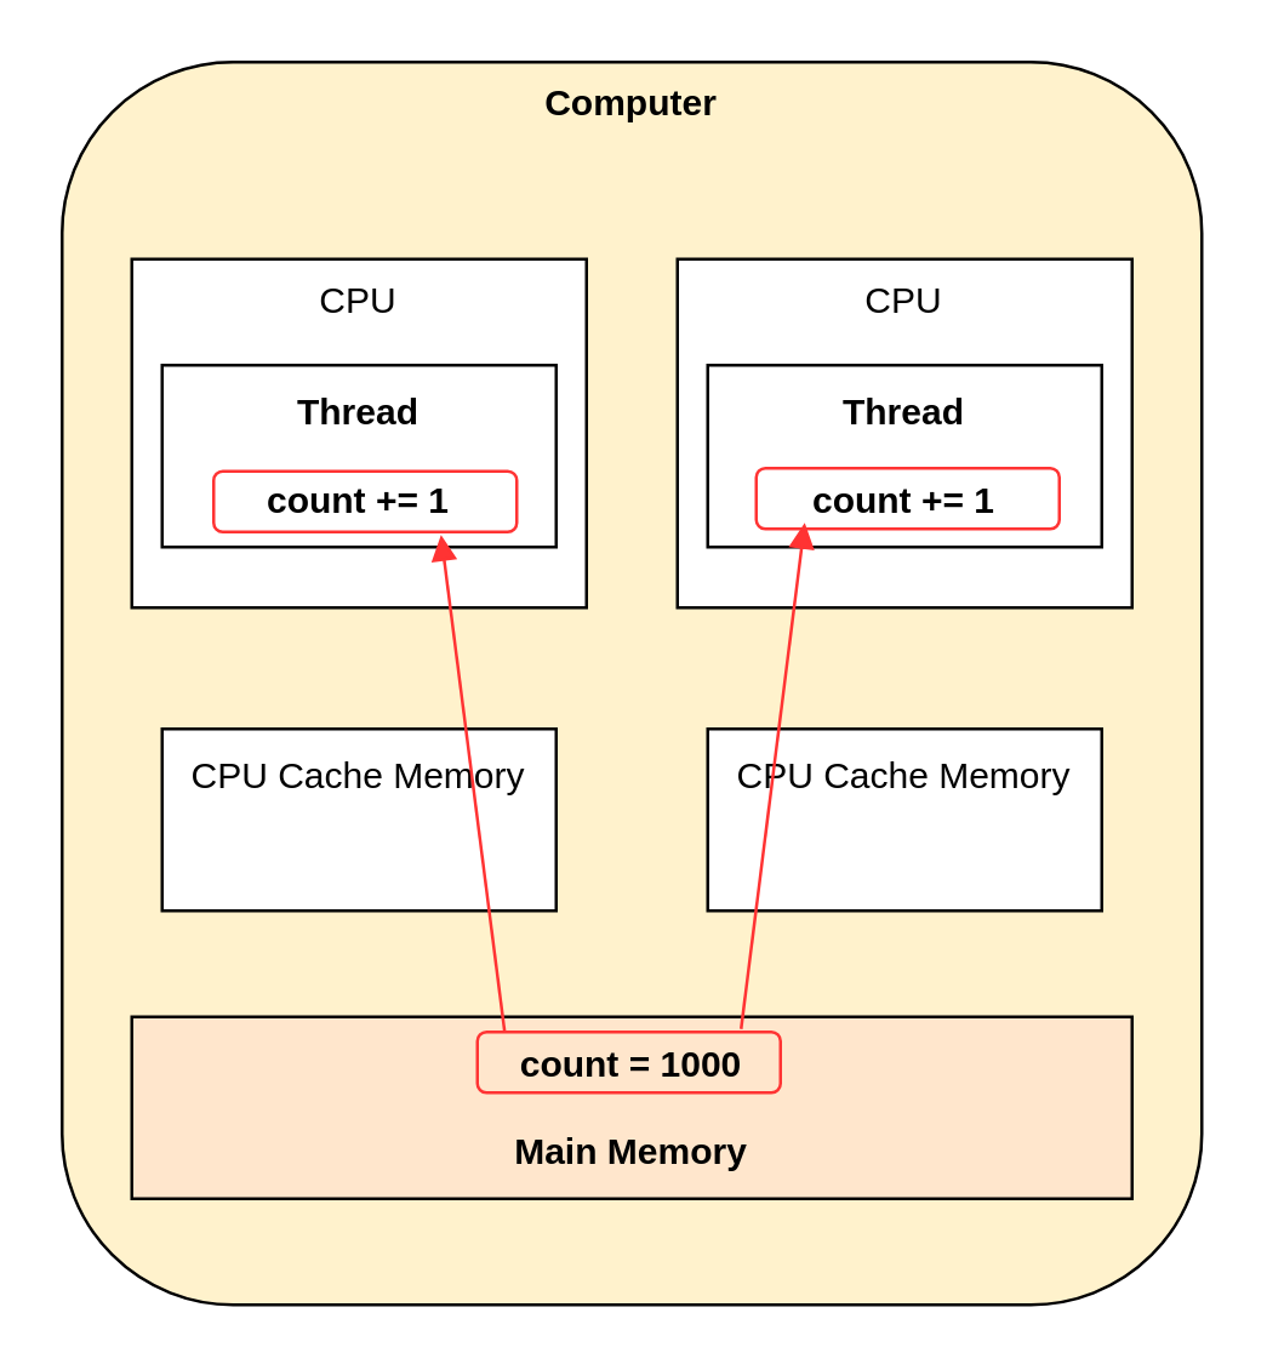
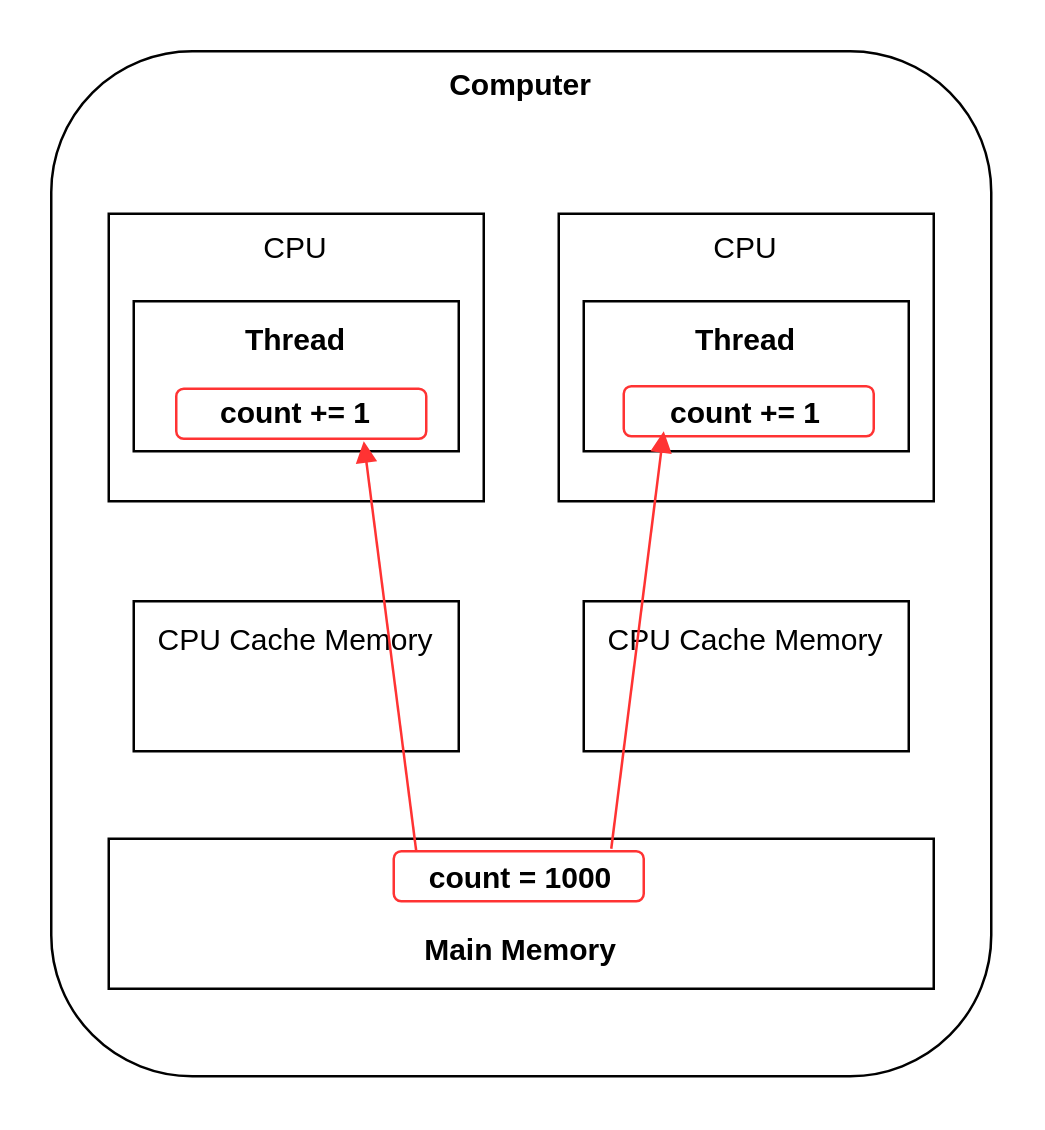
  <mxCell id="0" />
  <mxCell id="1" parent="0" />
- <mxCell id="2" value="Computer" style="rounded=1;whiteSpace=wrap;html=1;fontStyle=1;verticalAlign=top;fillColor=#fff2cc;" vertex="1" parent="1"><mxGeometry x="20" y="20" width="376" height="410" as="geometry" /></mxCell>
+ <mxCell id="2" value="Computer" style="rounded=1;whiteSpace=wrap;html=1;fontStyle=1;verticalAlign=top;" vertex="1" parent="1"><mxGeometry x="20" y="20" width="376" height="410" as="geometry" /></mxCell>
  <mxCell id="3" value="CPU" style="rounded=0;whiteSpace=wrap;html=1;verticalAlign=top;" vertex="1" parent="1"><mxGeometry x="43" y="85" width="150" height="115" as="geometry" /></mxCell>
- <mxCell id="4" value="&lt;div&gt;&lt;span&gt;count = 1000&lt;/span&gt;&lt;/div&gt;&lt;div&gt;&lt;br&gt;&lt;/div&gt;Main Memory" style="rounded=0;whiteSpace=wrap;html=1;fontStyle=1;fillColor=#ffe6cc;" vertex="1" parent="1"><mxGeometry x="43" y="335" width="330" height="60" as="geometry" /></mxCell>
+ <mxCell id="4" value="&lt;div&gt;&lt;span&gt;count = 1000&lt;/span&gt;&lt;/div&gt;&lt;div&gt;&lt;br&gt;&lt;/div&gt;Main Memory" style="rounded=0;whiteSpace=wrap;html=1;fontStyle=1" vertex="1" parent="1"><mxGeometry x="43" y="335" width="330" height="60" as="geometry" /></mxCell>
  <mxCell id="5" value="CPU Cache Memory&lt;div&gt;&lt;br&gt;&lt;/div&gt;&lt;div&gt;&lt;br&gt;&lt;/div&gt;" style="rounded=0;whiteSpace=wrap;html=1;fontStyle=0" vertex="1" parent="1"><mxGeometry x="53" y="240" width="130" height="60" as="geometry" /></mxCell>
  <mxCell id="6" value="Thread&lt;div&gt;&lt;br&gt;&lt;/div&gt;&lt;div&gt;&lt;span&gt;count += 1&lt;/span&gt;&lt;/div&gt;" style="rounded=0;whiteSpace=wrap;html=1;fontStyle=1" vertex="1" parent="1"><mxGeometry x="53" y="120" width="130" height="60" as="geometry" /></mxCell>
  <mxCell id="7" value="CPU" style="rounded=0;whiteSpace=wrap;html=1;verticalAlign=top;" vertex="1" parent="1"><mxGeometry x="223" y="85" width="150" height="115" as="geometry" /></mxCell>
  <mxCell id="8" value="CPU Cache Memory&lt;div&gt;&lt;br&gt;&lt;/div&gt;&lt;div&gt;&lt;br&gt;&lt;/div&gt;" style="rounded=0;whiteSpace=wrap;html=1;" vertex="1" parent="1"><mxGeometry x="233" y="240" width="130" height="60" as="geometry" /></mxCell>
  <mxCell id="9" value="Thread&lt;div&gt;&lt;br&gt;&lt;/div&gt;&lt;div&gt;count += 1&lt;/div&gt;" style="rounded=0;whiteSpace=wrap;html=1;fontStyle=1" vertex="1" parent="1"><mxGeometry x="233" y="120" width="130" height="60" as="geometry" /></mxCell>
  <mxCell id="10" value="" style="rounded=1;whiteSpace=wrap;html=1;strokeColor=#FF3333;fillColor=none;" vertex="1" parent="1"><mxGeometry x="157" y="340" width="100" height="20" as="geometry" /></mxCell>
  <mxCell id="11" value="" style="rounded=1;whiteSpace=wrap;html=1;strokeColor=#FF3333;fillColor=none;" vertex="1" parent="1"><mxGeometry x="70" y="155" width="100" height="20" as="geometry" /></mxCell>
  <mxCell id="12" value="" style="endArrow=block;html=1;rounded=0;exitX=0.09;exitY=-0.05;exitDx=0;exitDy=0;exitPerimeter=0;entryX=0.75;entryY=1;entryDx=0;entryDy=0;endFill=1;strokeColor=#FF3333;" edge="1" parent="1"><mxGeometry width="50" height="50" relative="1" as="geometry"><mxPoint x="166" y="340" as="sourcePoint" /><mxPoint x="145" y="176" as="targetPoint" /></mxGeometry></mxCell>
  <mxCell id="13" value="" style="endArrow=block;html=1;rounded=0;exitX=0.09;exitY=-0.05;exitDx=0;exitDy=0;exitPerimeter=0;endFill=1;strokeColor=#FF3333;entryX=0.16;entryY=0.9;entryDx=0;entryDy=0;entryPerimeter=0;" edge="1" parent="1" target="14"><mxGeometry width="50" height="50" relative="1" as="geometry"><mxPoint x="244" y="339" as="sourcePoint" /><mxPoint x="254" y="180" as="targetPoint" /></mxGeometry></mxCell>
  <mxCell id="14" value="" style="rounded=1;whiteSpace=wrap;html=1;strokeColor=#FF3333;fillColor=none;" vertex="1" parent="1"><mxGeometry x="249" y="154" width="100" height="20" as="geometry" /></mxCell>
